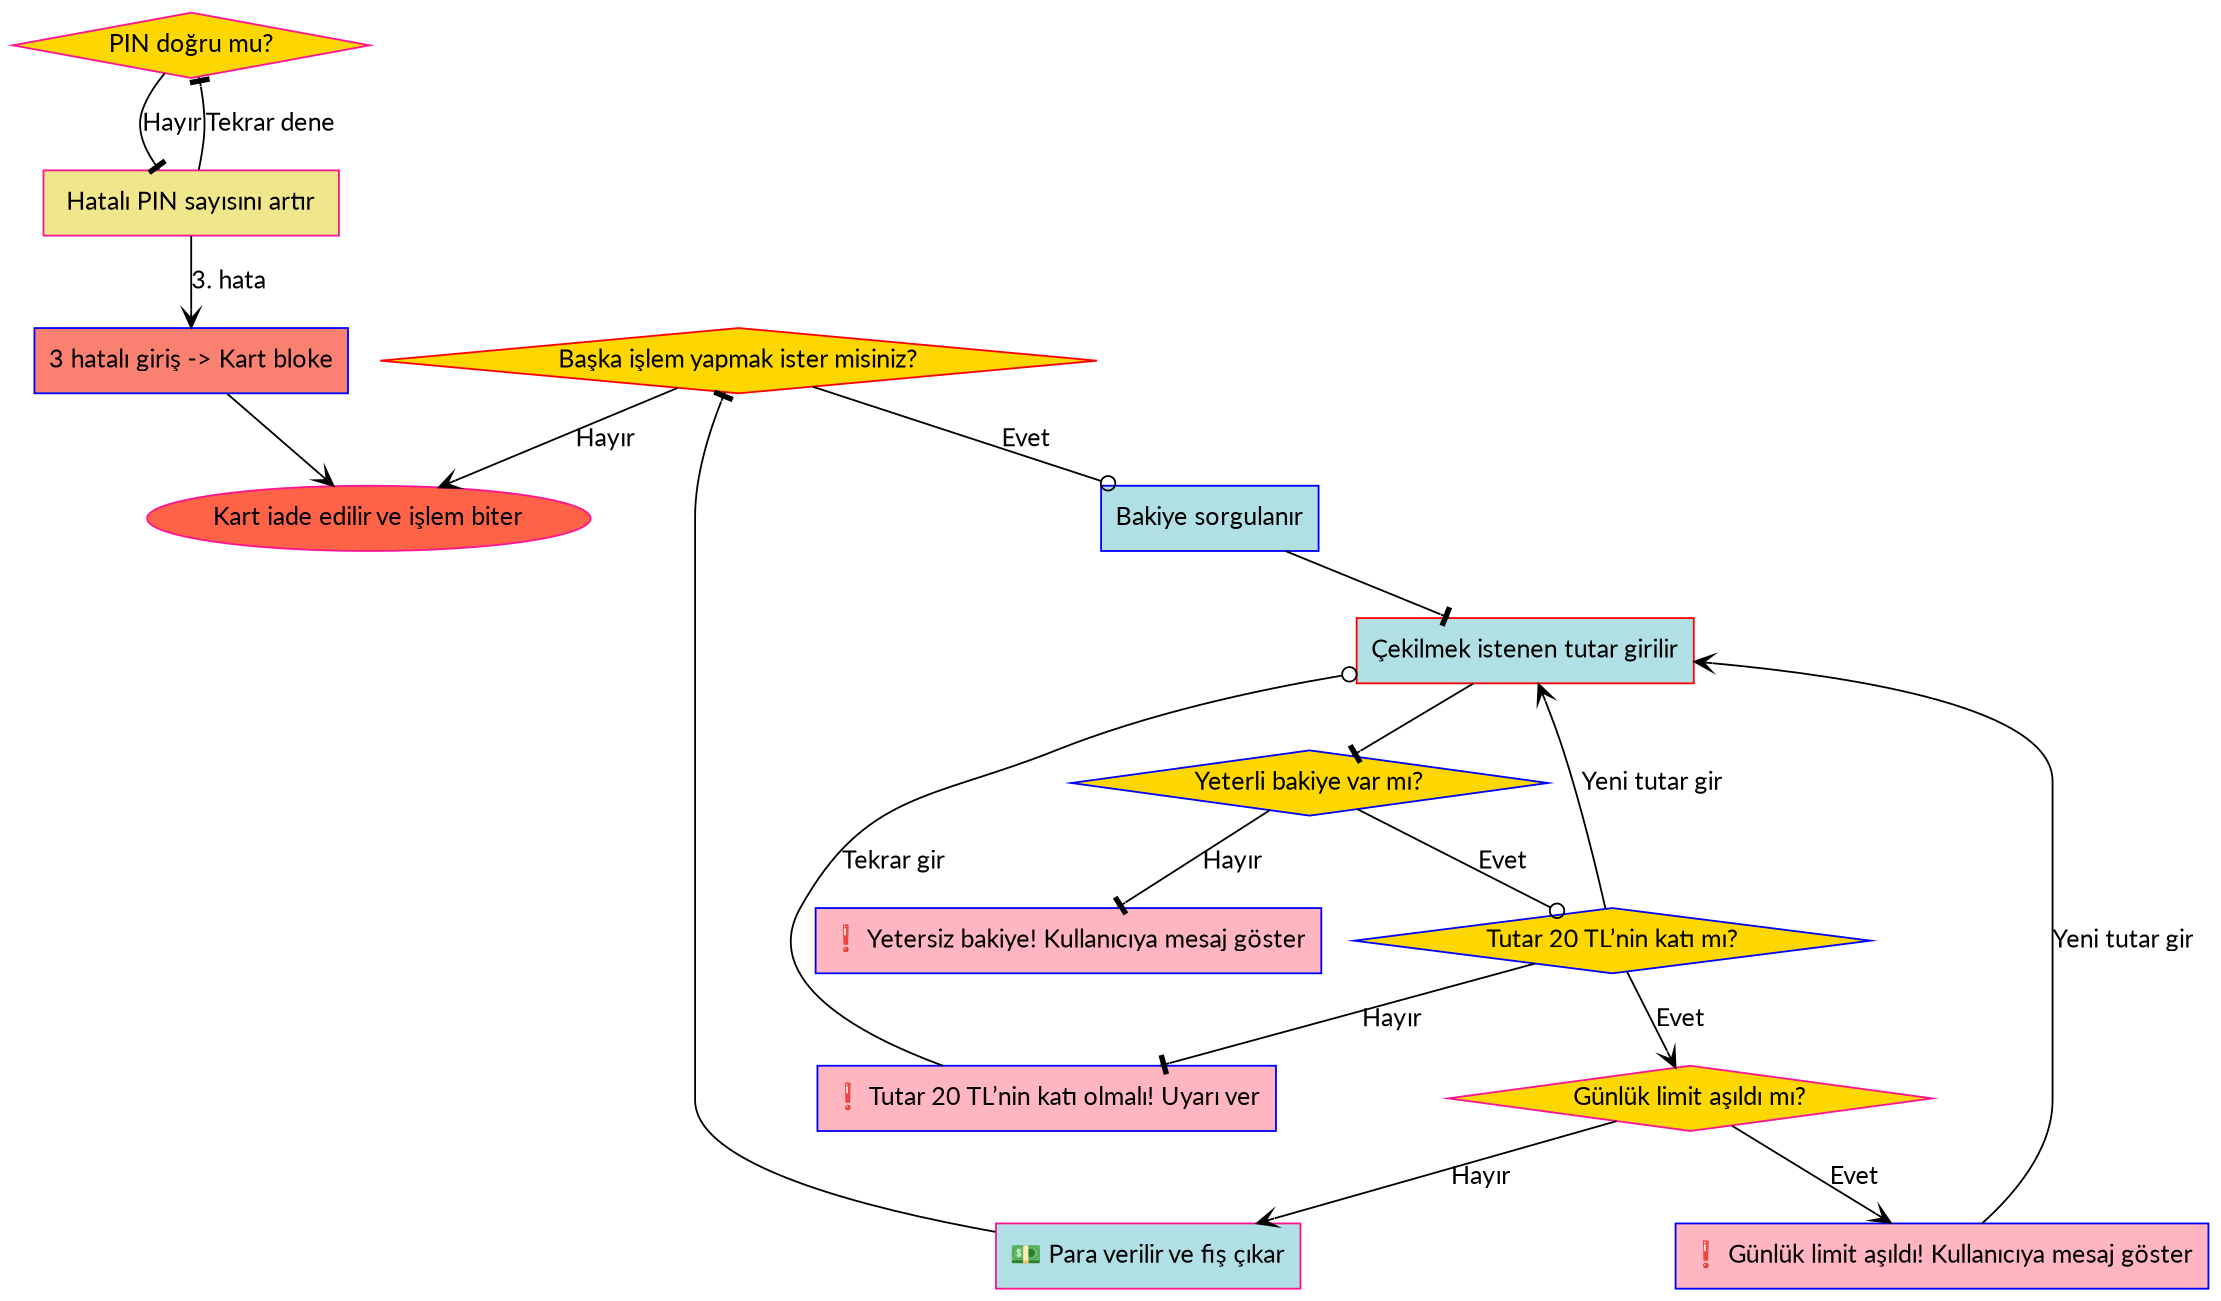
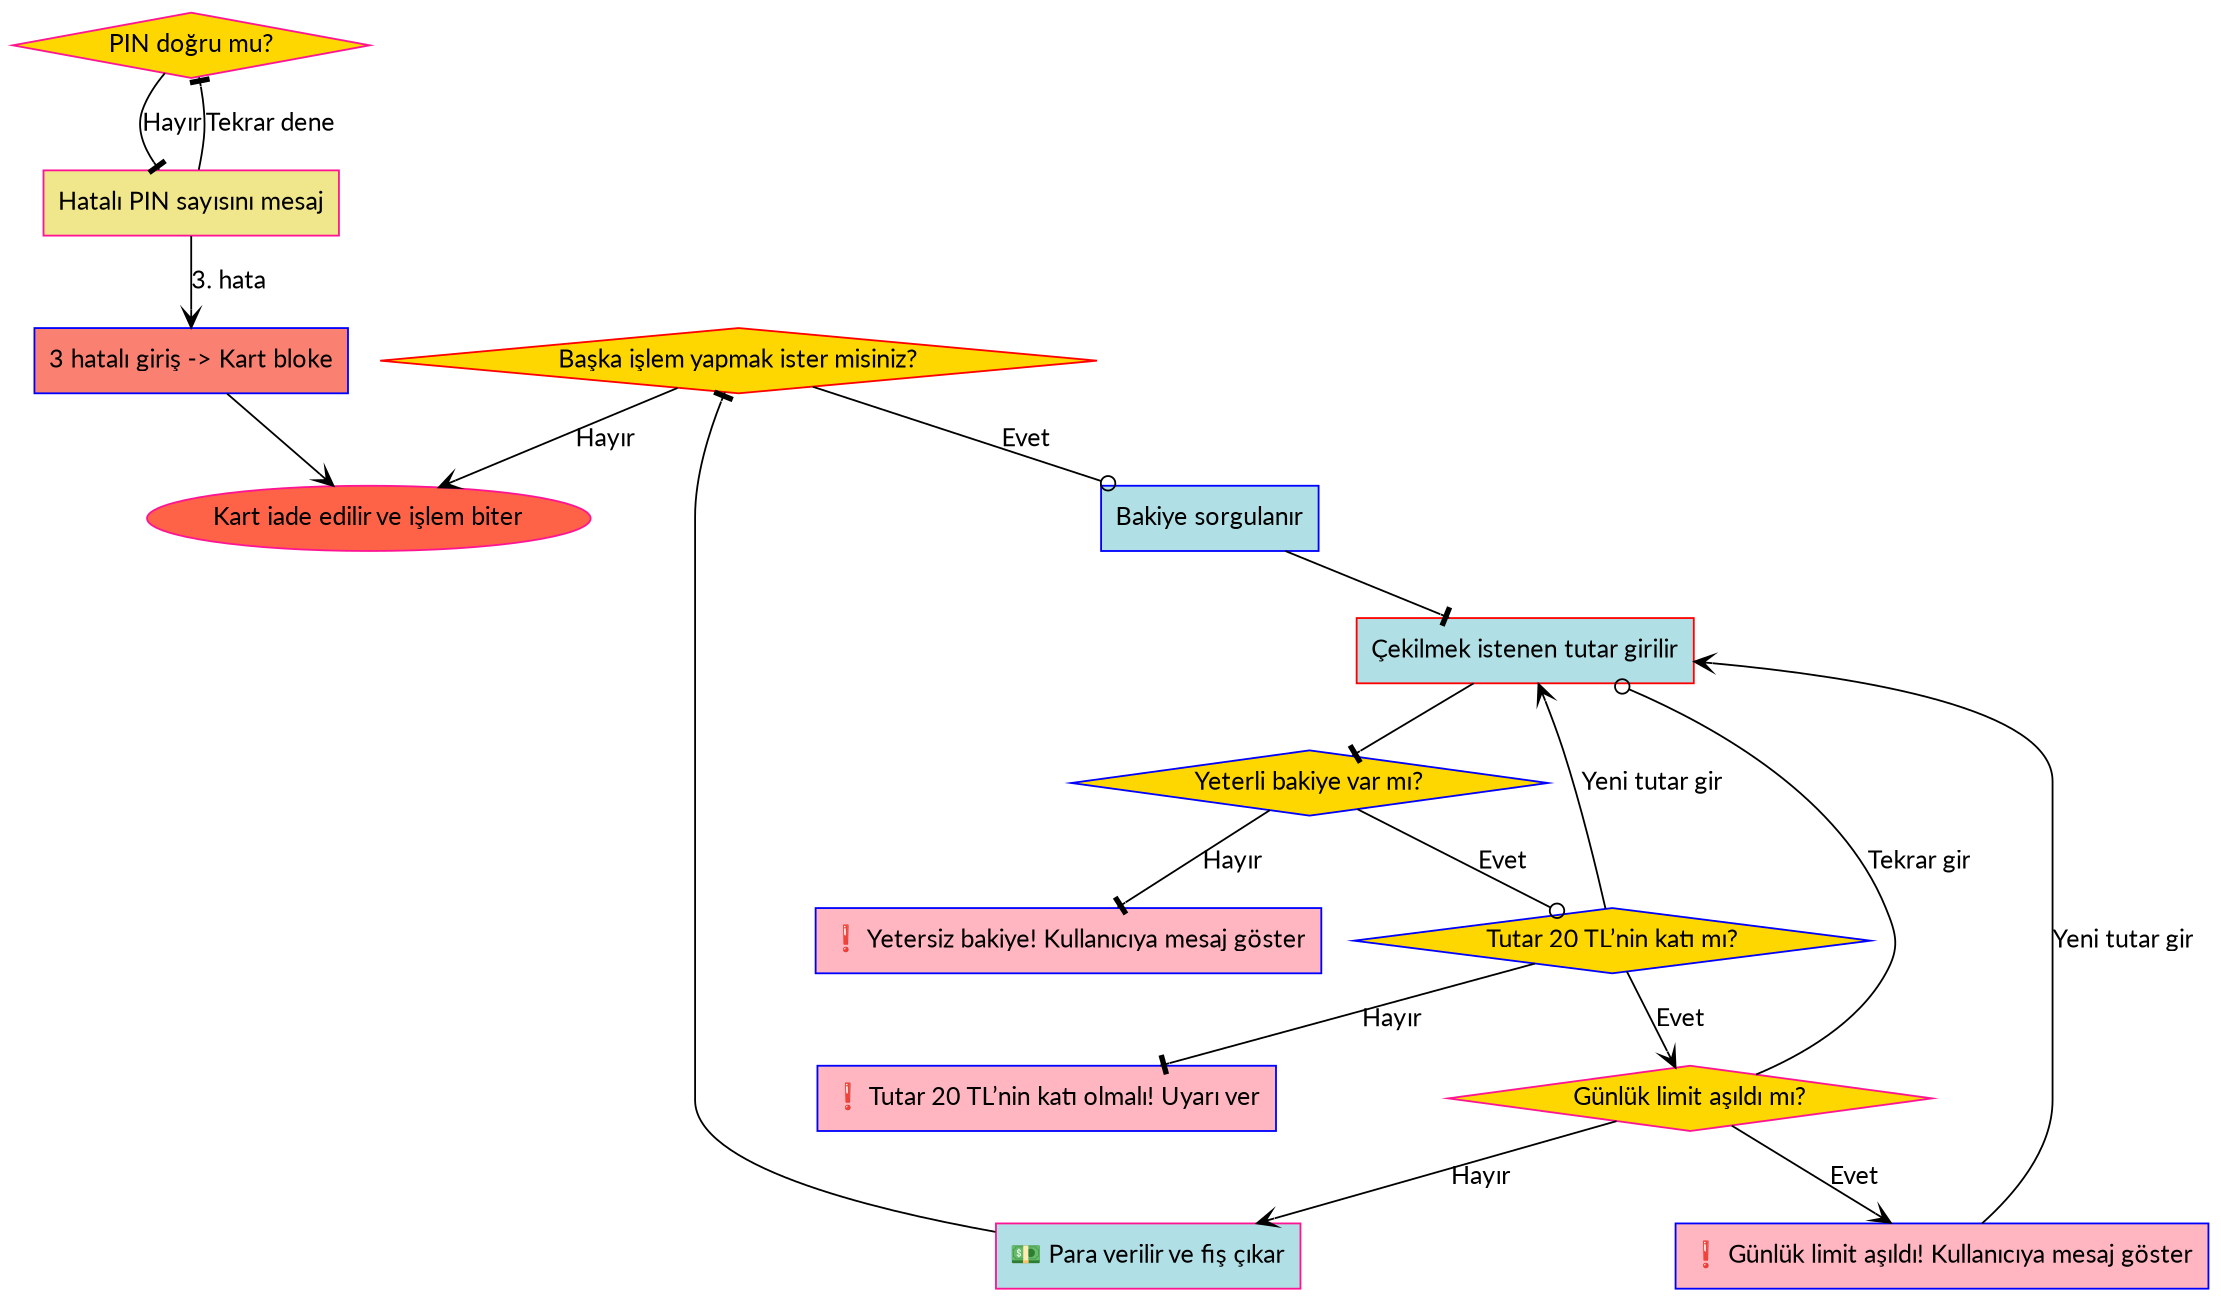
  digraph {
    fontname=Lato
    rankdir=TB
    node [color=blue fillcolor="#FFD700" fontname=Lato shape=rectangle style=filled]
    edge [arrowhead=vee fontname=Lato]
    n1 [color=deeppink label="PIN doğru mu?" shape=diamond]
-   n2 [color=deeppink fillcolor="#F0E68C" label="Hatalı PIN sayısını artır"]
+   n2 [color=deeppink fillcolor="#F0E68C" label="Hatalı PIN sayısını mesaj"]
    n3 [color=deeppink fillcolor="#FF6347" label="Kart iade edilir ve işlem biter" shape=ellipse]
    n4 [fillcolor="#FA8072" label="3 hatalı giriş -> Kart bloke"]
    n5 [fillcolor="#B0E0E6" label="Bakiye sorgulanır"]
    n6 [color=red fillcolor="#B0E0E6" label="Çekilmek istenen tutar girilir"]
    n7 [label="Yeterli bakiye var mı?" shape=diamond]
    n8 [fillcolor="#FFB6C1" label="❗ Yetersiz bakiye! Kullanıcıya mesaj göster"]
    n9 [label="Tutar 20 TL’nin katı mı?" shape=diamond]
    n10 [fillcolor="#FFB6C1" label="❗ Tutar 20 TL’nin katı olmalı! Uyarı ver"]
    n11 [color=deeppink label="Günlük limit aşıldı mı?" shape=diamond]
    n12 [fillcolor="#FFB6C1" label="❗ Günlük limit aşıldı! Kullanıcıya mesaj göster"]
    n13 [color=deeppink fillcolor="#B0E0E6" label="💵 Para verilir ve fiş çıkar"]
    n14 [color=red label="Başka işlem yapmak ister misiniz?" shape=diamond]
    n1 -> n2 [arrowhead=tee label="Hayır"]
    n2 -> n1 [arrowhead=tee label="Tekrar dene"]
    n2 -> n4 [label="3. hata"]
    n4 -> n3
    n5 -> n6 [arrowhead=tee]
    n6 -> n7 [arrowhead=tee]
    n7 -> n8 [arrowhead=tee label="Hayır"]
    n7 -> n9 [arrowhead=odot label=Evet]
    n9 -> n6 [label="Yeni tutar gir"]
    n9 -> n10 [arrowhead=tee label="Hayır"]
    n9 -> n11 [label=Evet]
-   n10 -> n6 [arrowhead=odot label="Tekrar gir"]
+   n11 -> n6 [arrowhead=odot label="Tekrar gir"]
    n11 -> n12 [label=Evet]
    n11 -> n13 [label="Hayır"]
    n12 -> n6 [label="Yeni tutar gir"]
    n13 -> n14 [arrowhead=tee]
    n14 -> n3 [label="Hayır"]
    n14 -> n5 [arrowhead=odot label=Evet]
  }
